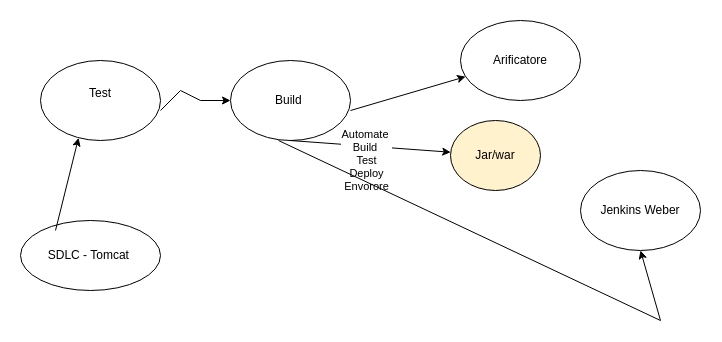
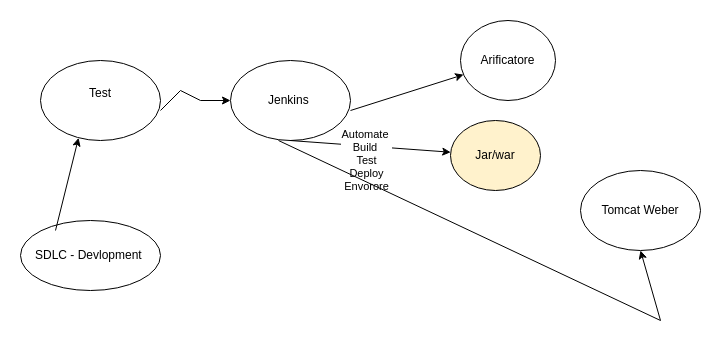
  <mxCell id="0" />
  <mxCell id="1" parent="0" />
  <mxCell id="2" value="Test&lt;div&gt;&lt;br&gt;&lt;/div&gt;" style="ellipse;whiteSpace=wrap;html=1;" vertex="1" parent="1"><mxGeometry x="40" y="60" width="120" height="80" as="geometry" /></mxCell>
- <mxCell id="3" value="SDLC - Tomcat&amp;nbsp;" style="ellipse;whiteSpace=wrap;html=1;" vertex="1" parent="1"><mxGeometry x="20" y="220" width="140" height="70" as="geometry" /></mxCell>
+ <mxCell id="3" value="SDLC - Devlopment&amp;nbsp;" style="ellipse;whiteSpace=wrap;html=1;" vertex="1" parent="1"><mxGeometry x="20" y="220" width="140" height="70" as="geometry" /></mxCell>
  <mxCell id="4" value="" style="endArrow=classic;html=1;rounded=0;entryX=0.317;entryY=0.967;entryDx=0;entryDy=0;entryPerimeter=0;" edge="1" parent="1" target="2"><mxGeometry width="50" height="50" relative="1" as="geometry"><mxPoint x="55" y="230" as="sourcePoint" /><mxPoint x="70" y="170" as="targetPoint" /></mxGeometry></mxCell>
  <mxCell id="5" value="" style="endArrow=classic;html=1;rounded=0;" edge="1" parent="1" target="6"><mxGeometry width="50" height="50" relative="1" as="geometry"><mxPoint x="160" y="110" as="sourcePoint" /><mxPoint x="230" y="100" as="targetPoint" /><Array as="points"><mxPoint x="180" y="90" /><mxPoint x="200" y="100" /></Array></mxGeometry></mxCell>
- <mxCell id="6" value="Build&amp;nbsp;" style="ellipse;whiteSpace=wrap;html=1;" vertex="1" parent="1"><mxGeometry x="230" y="60" width="120" height="80" as="geometry" /></mxCell>
+ <mxCell id="6" value="Jenkins&amp;nbsp;" style="ellipse;whiteSpace=wrap;html=1;" vertex="1" parent="1"><mxGeometry x="230" y="60" width="120" height="80" as="geometry" /></mxCell>
  <mxCell id="7" value="" style="endArrow=classic;html=1;rounded=0;" edge="1" parent="1" target="9"><mxGeometry width="50" height="50" relative="1" as="geometry"><mxPoint x="289.5" y="140" as="sourcePoint" /><mxPoint x="290" y="340" as="targetPoint" /></mxGeometry></mxCell>
  <mxCell id="8" value="Automate&amp;nbsp;&lt;div&gt;Build&amp;nbsp;&lt;/div&gt;&lt;div&gt;Test&lt;/div&gt;&lt;div&gt;Deploy&lt;/div&gt;&lt;div&gt;Envorore&lt;/div&gt;" style="edgeLabel;html=1;align=center;verticalAlign=middle;resizable=0;points=[];" vertex="1" connectable="0" parent="7"><mxGeometry x="-0.6" y="2" relative="1" as="geometry"><mxPoint x="44" y="19" as="offset" /></mxGeometry></mxCell>
  <mxCell id="9" value="Jar/war" style="ellipse;whiteSpace=wrap;html=1;fillColor=#fff2cc;" vertex="1" parent="1"><mxGeometry x="450" y="120" width="90" height="70" as="geometry" /></mxCell>
  <mxCell id="10" value="" style="endArrow=classic;html=1;rounded=0;" edge="1" parent="1" target="11"><mxGeometry width="50" height="50" relative="1" as="geometry"><mxPoint x="350" y="110" as="sourcePoint" /><mxPoint x="520" y="60" as="targetPoint" /></mxGeometry></mxCell>
- <mxCell id="11" value="Arificatore" style="ellipse;whiteSpace=wrap;html=1;" vertex="1" parent="1"><mxGeometry x="460" y="20" width="120" height="80" as="geometry" /></mxCell>
- <mxCell id="12" value="Jenkins Weber" style="ellipse;whiteSpace=wrap;html=1;" vertex="1" parent="1"><mxGeometry x="580" y="170" width="120" height="80" as="geometry" /></mxCell>
+ <mxCell id="11" value="Arificatore" style="ellipse;whiteSpace=wrap;html=1;" vertex="1" parent="1"><mxGeometry x="460" y="20" width="95" height="80" as="geometry" /></mxCell>
+ <mxCell id="12" value="Tomcat Weber" style="ellipse;whiteSpace=wrap;html=1;" vertex="1" parent="1"><mxGeometry x="580" y="170" width="120" height="80" as="geometry" /></mxCell>
  <mxCell id="13" value="" style="endArrow=classic;html=1;rounded=0;exitX=0.4;exitY=1;exitDx=0;exitDy=0;exitPerimeter=0;" edge="1" parent="1" source="6"><mxGeometry width="50" height="50" relative="1" as="geometry"><mxPoint x="590" y="300" as="sourcePoint" /><mxPoint x="640" y="250" as="targetPoint" /><Array as="points"><mxPoint x="660" y="320" /></Array></mxGeometry></mxCell>
